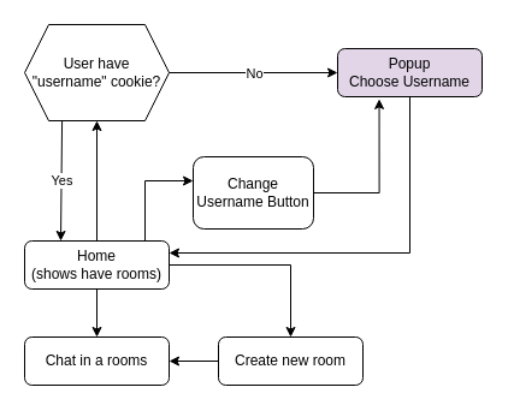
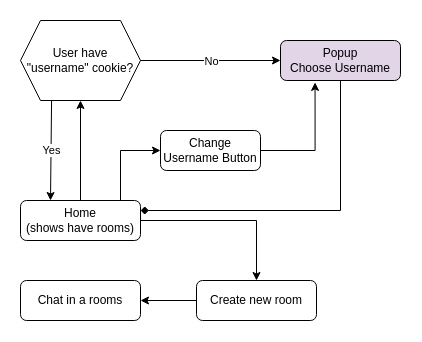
  <mxCell id="0" />
  <mxCell id="1" parent="0" />
  <mxCell id="2" style="edgeStyle=orthogonalEdgeStyle;rounded=0;orthogonalLoop=1;jettySize=auto;html=1;entryX=0.5;entryY=0;entryDx=0;entryDy=0;" edge="1" parent="1" source="6" target="9"><mxGeometry relative="1" as="geometry"><mxPoint x="326" y="370" as="targetPoint" /></mxGeometry></mxCell>
- <mxCell id="3" style="edgeStyle=orthogonalEdgeStyle;rounded=0;orthogonalLoop=1;jettySize=auto;html=1;entryX=0.5;entryY=0;entryDx=0;entryDy=0;" edge="1" parent="1" source="6" target="7"><mxGeometry relative="1" as="geometry"><mxPoint x="80" y="390" as="targetPoint" /></mxGeometry></mxCell>
  <mxCell id="4" style="edgeStyle=orthogonalEdgeStyle;rounded=0;orthogonalLoop=1;jettySize=auto;html=1;" edge="1" parent="1" source="6" target="18"><mxGeometry relative="1" as="geometry"><Array as="points"><mxPoint x="120" y="150" /></Array></mxGeometry></mxCell>
  <mxCell id="5" style="edgeStyle=orthogonalEdgeStyle;rounded=0;orthogonalLoop=1;jettySize=auto;html=1;" edge="1" parent="1" source="6" target="10"><mxGeometry relative="1" as="geometry" /></mxCell>
  <mxCell id="6" value="&lt;div&gt;Home&lt;/div&gt;&lt;div&gt;(shows have rooms)&lt;br&gt;&lt;/div&gt;" style="rounded=1;whiteSpace=wrap;html=1;fontSize=12;glass=0;strokeWidth=1;shadow=0;" parent="1" vertex="1"><mxGeometry x="20" y="200" width="120" height="40" as="geometry" /></mxCell>
  <mxCell id="7" value="Chat in a rooms" style="rounded=1;whiteSpace=wrap;html=1;fontSize=12;glass=0;strokeWidth=1;shadow=0;" vertex="1" parent="1"><mxGeometry x="20" y="280" width="120" height="40" as="geometry" /></mxCell>
  <mxCell id="8" style="edgeStyle=orthogonalEdgeStyle;rounded=0;orthogonalLoop=1;jettySize=auto;html=1;entryX=1;entryY=0.5;entryDx=0;entryDy=0;" edge="1" parent="1" source="9" target="7"><mxGeometry relative="1" as="geometry" /></mxCell>
- <mxCell id="9" value="Create new room" style="rounded=1;whiteSpace=wrap;html=1;fontSize=12;glass=0;strokeWidth=1;shadow=0;" vertex="1" parent="1"><mxGeometry x="181" y="280" width="120" height="40" as="geometry" /></mxCell>
+ <mxCell id="9" value="Create new room" style="rounded=1;whiteSpace=wrap;html=1;fontSize=12;glass=0;strokeWidth=1;shadow=0;" vertex="1" parent="1"><mxGeometry x="196" y="280" width="120" height="40" as="geometry" /></mxCell>
  <mxCell id="10" value="User have &quot;username&quot; cookie?" style="shape=hexagon;perimeter=hexagonPerimeter2;whiteSpace=wrap;html=1;fixedSize=1;" vertex="1" parent="1"><mxGeometry x="20" y="20" width="120" height="80" as="geometry" /></mxCell>
  <mxCell id="11" value="" style="endArrow=classic;html=1;exitX=1;exitY=0.5;exitDx=0;exitDy=0;entryX=0;entryY=0.5;entryDx=0;entryDy=0;" edge="1" parent="1" source="10" target="14"><mxGeometry relative="1" as="geometry"><mxPoint x="160" y="110" as="sourcePoint" /><mxPoint x="210" y="130" as="targetPoint" /></mxGeometry></mxCell>
  <mxCell id="12" value="&lt;div&gt;No&lt;/div&gt;" style="edgeLabel;resizable=0;html=1;align=center;verticalAlign=middle;" connectable="0" vertex="1" parent="11"><mxGeometry relative="1" as="geometry" /></mxCell>
- <mxCell id="13" style="edgeStyle=orthogonalEdgeStyle;rounded=0;orthogonalLoop=1;jettySize=auto;html=1;entryX=1;entryY=0.25;entryDx=0;entryDy=0;" edge="1" parent="1" source="14" target="6"><mxGeometry relative="1" as="geometry"><Array as="points"><mxPoint x="340" y="210" /></Array></mxGeometry></mxCell>
+ <mxCell id="13" style="edgeStyle=orthogonalEdgeStyle;rounded=0;orthogonalLoop=1;jettySize=auto;html=1;entryX=1;entryY=0.25;entryDx=0;entryDy=0;endArrow=diamond;" edge="1" parent="1" source="14" target="6"><mxGeometry relative="1" as="geometry"><Array as="points"><mxPoint x="340" y="210" /></Array></mxGeometry></mxCell>
  <mxCell id="14" value="&lt;div&gt;Popup&lt;/div&gt;&lt;div&gt;Choose Username&lt;br&gt;&lt;/div&gt;" style="rounded=1;whiteSpace=wrap;html=1;fontSize=12;glass=0;strokeWidth=1;shadow=0;fillColor=#e1d5e7;" vertex="1" parent="1"><mxGeometry x="280" y="40" width="120" height="40" as="geometry" /></mxCell>
  <mxCell id="15" value="" style="endArrow=classic;html=1;exitX=0.259;exitY=0.998;exitDx=0;exitDy=0;exitPerimeter=0;entryX=0.25;entryY=0;entryDx=0;entryDy=0;" edge="1" parent="1" source="10" target="6"><mxGeometry relative="1" as="geometry"><mxPoint x="20" y="90" as="sourcePoint" /><mxPoint x="120" y="90" as="targetPoint" /></mxGeometry></mxCell>
  <mxCell id="16" value="Yes" style="edgeLabel;resizable=0;html=1;align=center;verticalAlign=middle;" connectable="0" vertex="1" parent="15"><mxGeometry relative="1" as="geometry" /></mxCell>
  <mxCell id="17" style="edgeStyle=orthogonalEdgeStyle;rounded=0;orthogonalLoop=1;jettySize=auto;html=1;entryX=0.288;entryY=1.048;entryDx=0;entryDy=0;entryPerimeter=0;" edge="1" parent="1" source="18" target="14"><mxGeometry relative="1" as="geometry" /></mxCell>
- <mxCell id="18" value="Change Username Button" style="rounded=1;whiteSpace=wrap;html=1;fontSize=12;glass=0;strokeWidth=1;shadow=0;" vertex="1" parent="1"><mxGeometry x="160" y="130" width="100" height="60" as="geometry" /></mxCell>
+ <mxCell id="18" value="Change Username Button" style="rounded=1;whiteSpace=wrap;html=1;fontSize=12;glass=0;strokeWidth=1;shadow=0;" vertex="1" parent="1"><mxGeometry x="160" y="130" width="100" height="40" as="geometry" /></mxCell>
